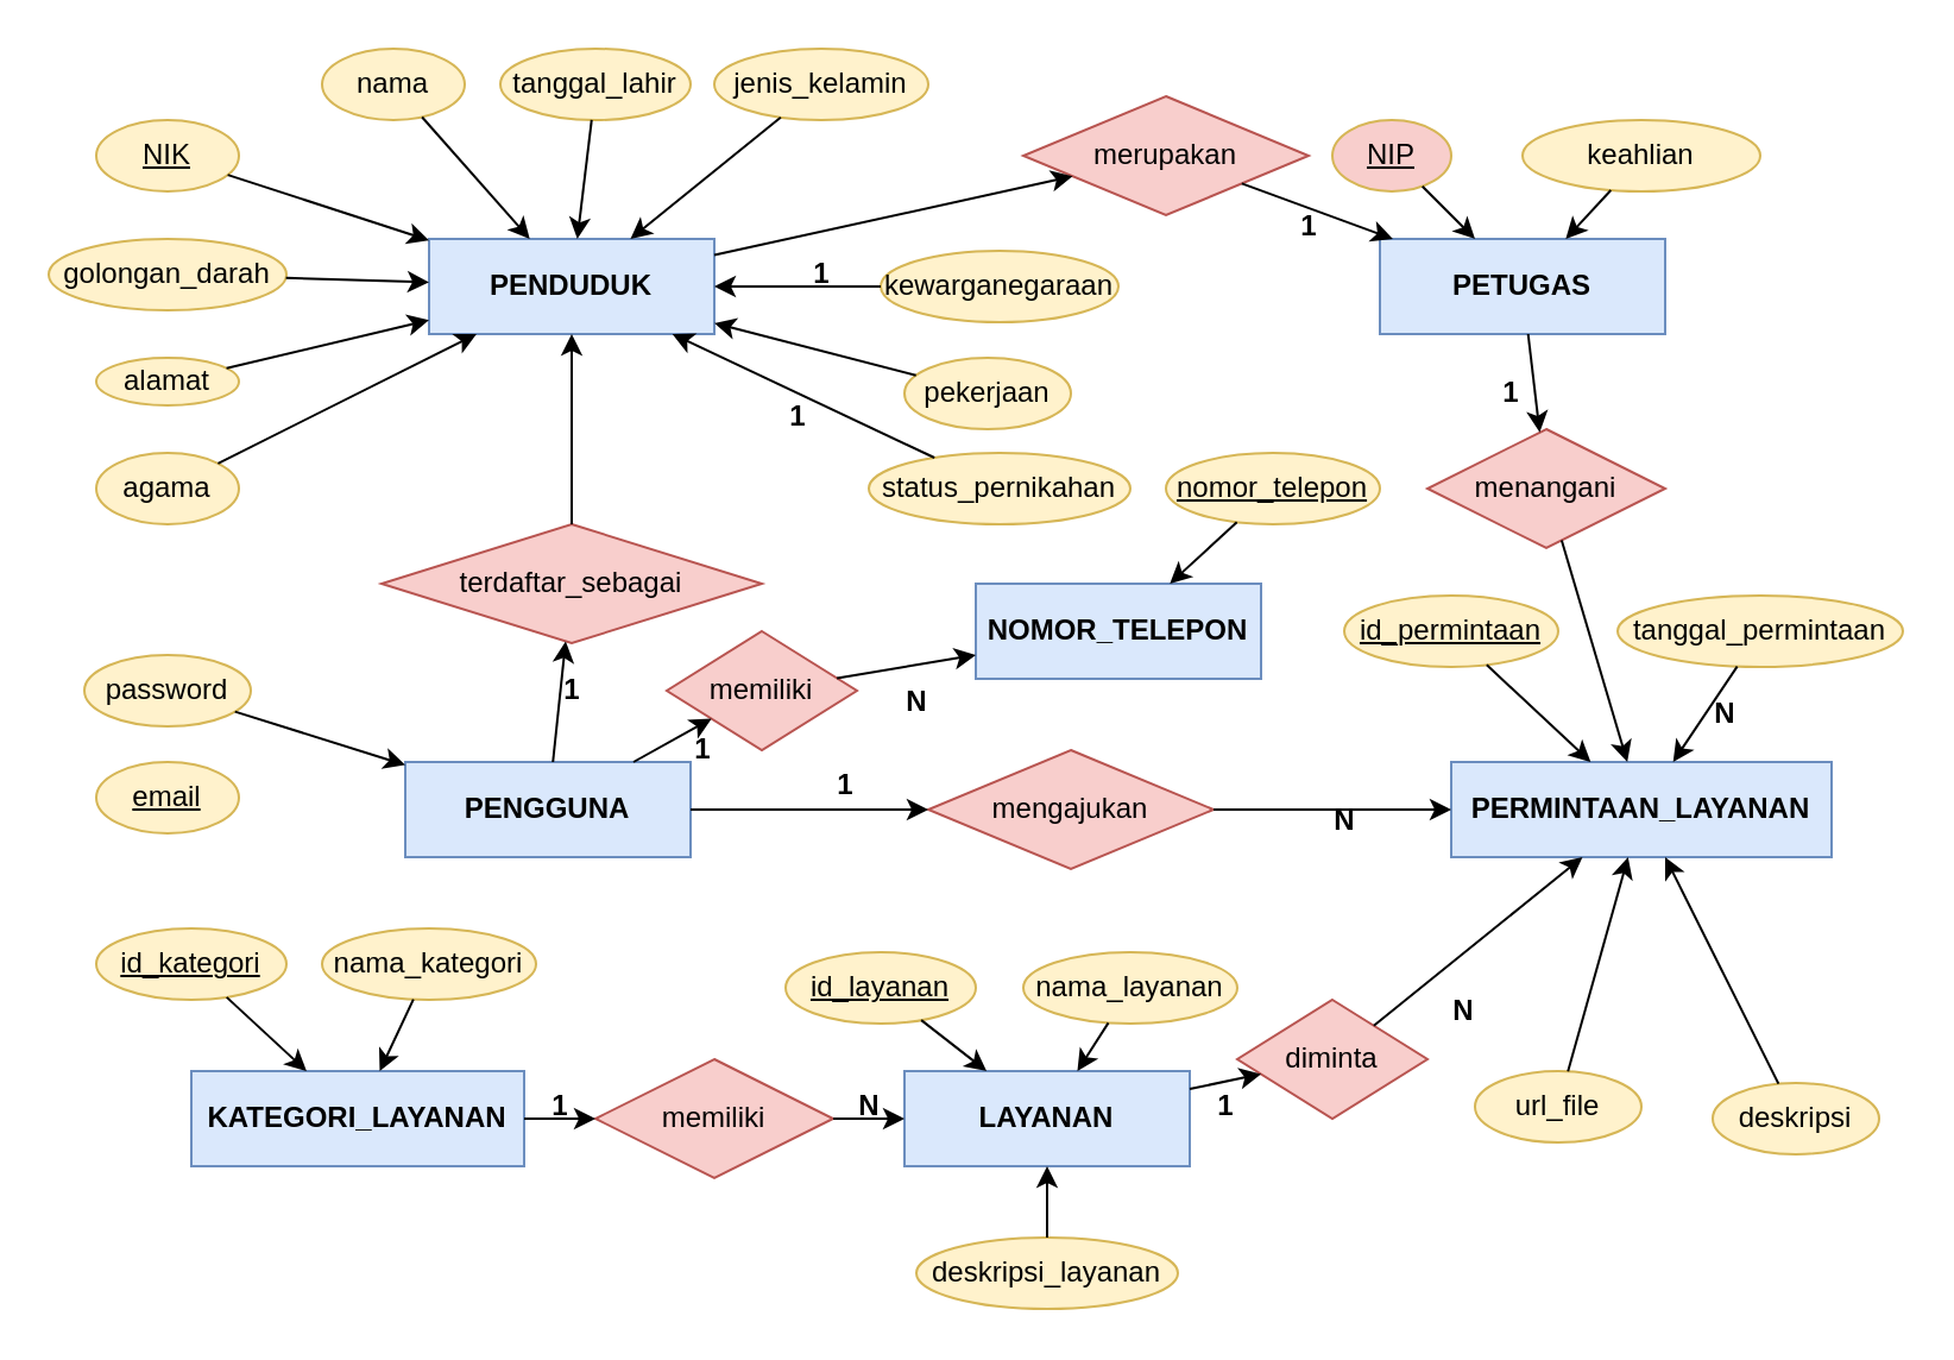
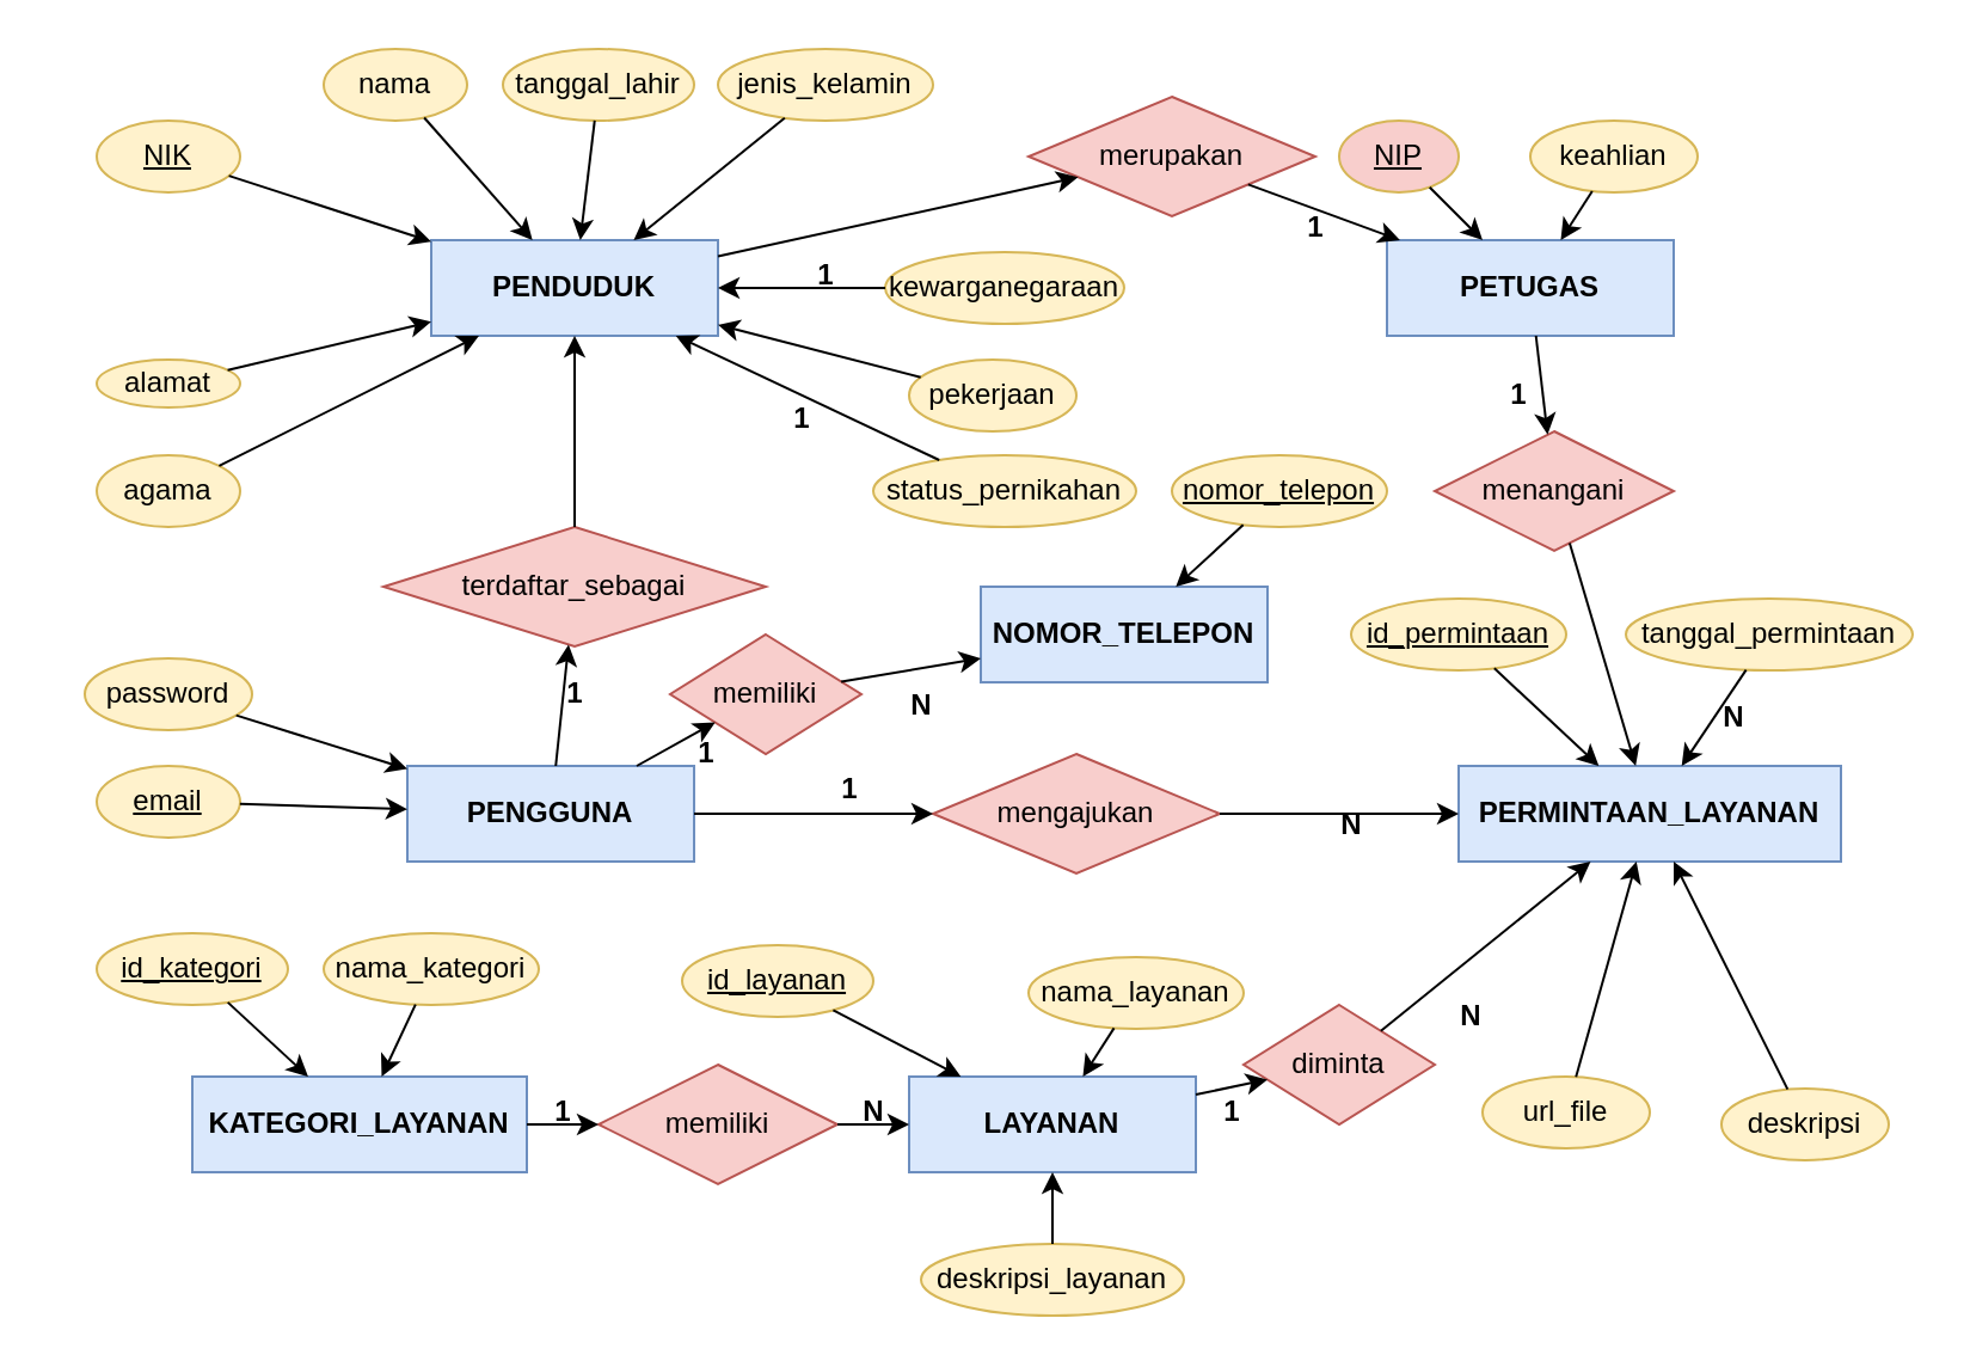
  <mxCell id="0" />
  <mxCell id="1" parent="0" />
  <mxCell id="2" value="PENDUDUK" style="rounded=0;whiteSpace=wrap;html=1;fillColor=#dae8fc;strokeColor=#6c8ebf;fontStyle=1" parent="1" vertex="1"><mxGeometry x="180" y="100" width="120" height="40" as="geometry" /></mxCell>
  <mxCell id="3" value="NIK" style="ellipse;whiteSpace=wrap;html=1;fillColor=#fff2cc;strokeColor=#d6b656;fontStyle=4" parent="1" vertex="1"><mxGeometry x="40" y="50" width="60" height="30" as="geometry" /></mxCell>
  <mxCell id="4" value="nama" style="ellipse;whiteSpace=wrap;html=1;fillColor=#fff2cc;strokeColor=#d6b656;" parent="1" vertex="1"><mxGeometry x="135" y="20" width="60" height="30" as="geometry" /></mxCell>
  <mxCell id="5" value="tanggal_lahir" style="ellipse;whiteSpace=wrap;html=1;fillColor=#fff2cc;strokeColor=#d6b656;" parent="1" vertex="1"><mxGeometry x="210" y="20" width="80" height="30" as="geometry" /></mxCell>
  <mxCell id="6" value="jenis_kelamin" style="ellipse;whiteSpace=wrap;html=1;fillColor=#fff2cc;strokeColor=#d6b656;" parent="1" vertex="1"><mxGeometry x="300" y="20" width="90" height="30" as="geometry" /></mxCell>
  <mxCell id="7" value="alamat" style="ellipse;whiteSpace=wrap;html=1;fillColor=#fff2cc;strokeColor=#d6b656;" parent="1" vertex="1"><mxGeometry x="40" y="150" width="60" height="20" as="geometry" /></mxCell>
  <mxCell id="8" value="agama" style="ellipse;whiteSpace=wrap;html=1;fillColor=#fff2cc;strokeColor=#d6b656;" parent="1" vertex="1"><mxGeometry x="40" y="190" width="60" height="30" as="geometry" /></mxCell>
  <mxCell id="9" value="status_pernikahan" style="ellipse;whiteSpace=wrap;html=1;fillColor=#fff2cc;strokeColor=#d6b656;" parent="1" vertex="1"><mxGeometry x="365" y="190" width="110" height="30" as="geometry" /></mxCell>
  <mxCell id="10" value="pekerjaan" style="ellipse;whiteSpace=wrap;html=1;fillColor=#fff2cc;strokeColor=#d6b656;" parent="1" vertex="1"><mxGeometry x="380" y="150" width="70" height="30" as="geometry" /></mxCell>
  <mxCell id="11" value="kewarganegaraan" style="ellipse;whiteSpace=wrap;html=1;fillColor=#fff2cc;strokeColor=#d6b656;" parent="1" vertex="1"><mxGeometry x="370" y="105" width="100" height="30" as="geometry" /></mxCell>
- <mxCell id="12" value="golongan_darah" style="ellipse;whiteSpace=wrap;html=1;fillColor=#fff2cc;strokeColor=#d6b656;" parent="1" vertex="1"><mxGeometry x="20" y="100" width="100" height="30" as="geometry" /></mxCell>
  <mxCell id="13" value="PENGGUNA" style="rounded=0;whiteSpace=wrap;html=1;fillColor=#dae8fc;strokeColor=#6c8ebf;fontStyle=1" parent="1" vertex="1"><mxGeometry x="170" y="320" width="120" height="40" as="geometry" /></mxCell>
  <mxCell id="14" value="email" style="ellipse;whiteSpace=wrap;html=1;fillColor=#fff2cc;strokeColor=#d6b656;fontStyle=4" parent="1" vertex="1"><mxGeometry x="40" y="320" width="60" height="30" as="geometry" /></mxCell>
  <mxCell id="15" value="password" style="ellipse;whiteSpace=wrap;html=1;fillColor=#fff2cc;strokeColor=#d6b656;" parent="1" vertex="1"><mxGeometry x="35" y="275" width="70" height="30" as="geometry" /></mxCell>
  <mxCell id="16" value="NOMOR_TELEPON" style="rounded=0;whiteSpace=wrap;html=1;fillColor=#dae8fc;strokeColor=#6c8ebf;fontStyle=1" parent="1" vertex="1"><mxGeometry x="410" y="245" width="120" height="40" as="geometry" /></mxCell>
  <mxCell id="17" value="nomor_telepon" style="ellipse;whiteSpace=wrap;html=1;fillColor=#fff2cc;strokeColor=#d6b656;fontStyle=4" parent="1" vertex="1"><mxGeometry x="490" y="190" width="90" height="30" as="geometry" /></mxCell>
  <mxCell id="18" value="PETUGAS" style="rounded=0;whiteSpace=wrap;html=1;fillColor=#dae8fc;strokeColor=#6c8ebf;fontStyle=1" parent="1" vertex="1"><mxGeometry x="580" y="100" width="120" height="40" as="geometry" /></mxCell>
  <mxCell id="19" value="NIP" style="ellipse;whiteSpace=wrap;html=1;fillColor=#f8cecc;strokeColor=#d6b656;fontStyle=4;" parent="1" vertex="1"><mxGeometry x="560" y="50" width="50" height="30" as="geometry" /></mxCell>
- <mxCell id="20" value="keahlian" style="ellipse;whiteSpace=wrap;html=1;fillColor=#fff2cc;strokeColor=#d6b656;" parent="1" vertex="1"><mxGeometry x="640" y="50" width="100" height="30" as="geometry" /></mxCell>
+ <mxCell id="20" value="keahlian" style="ellipse;whiteSpace=wrap;html=1;fillColor=#fff2cc;strokeColor=#d6b656;" parent="1" vertex="1"><mxGeometry x="640" y="50" width="70" height="30" as="geometry" /></mxCell>
  <mxCell id="21" value="KATEGORI_LAYANAN" style="rounded=0;whiteSpace=wrap;html=1;fillColor=#dae8fc;strokeColor=#6c8ebf;fontStyle=1" parent="1" vertex="1"><mxGeometry x="80" y="450" width="140" height="40" as="geometry" /></mxCell>
  <mxCell id="22" value="id_kategori" style="ellipse;whiteSpace=wrap;html=1;fillColor=#fff2cc;strokeColor=#d6b656;fontStyle=4" parent="1" vertex="1"><mxGeometry x="40" y="390" width="80" height="30" as="geometry" /></mxCell>
  <mxCell id="23" value="nama_kategori" style="ellipse;whiteSpace=wrap;html=1;fillColor=#fff2cc;strokeColor=#d6b656;" parent="1" vertex="1"><mxGeometry x="135" y="390" width="90" height="30" as="geometry" /></mxCell>
  <mxCell id="24" value="LAYANAN" style="rounded=0;whiteSpace=wrap;html=1;fillColor=#dae8fc;strokeColor=#6c8ebf;fontStyle=1" parent="1" vertex="1"><mxGeometry x="380" y="450" width="120" height="40" as="geometry" /></mxCell>
- <mxCell id="25" value="id_layanan" style="ellipse;whiteSpace=wrap;html=1;fillColor=#fff2cc;strokeColor=#d6b656;fontStyle=4" parent="1" vertex="1"><mxGeometry x="330" y="400" width="80" height="30" as="geometry" /></mxCell>
+ <mxCell id="25" value="id_layanan" style="ellipse;whiteSpace=wrap;html=1;fillColor=#fff2cc;strokeColor=#d6b656;fontStyle=4" parent="1" vertex="1"><mxGeometry x="285" y="395" width="80" height="30" as="geometry" /></mxCell>
  <mxCell id="26" value="nama_layanan" style="ellipse;whiteSpace=wrap;html=1;fillColor=#fff2cc;strokeColor=#d6b656;" parent="1" vertex="1"><mxGeometry x="430" y="400" width="90" height="30" as="geometry" /></mxCell>
  <mxCell id="27" value="deskripsi_layanan" style="ellipse;whiteSpace=wrap;html=1;fillColor=#fff2cc;strokeColor=#d6b656;" parent="1" vertex="1"><mxGeometry x="385" y="520" width="110" height="30" as="geometry" /></mxCell>
  <mxCell id="28" value="PERMINTAAN_LAYANAN" style="rounded=0;whiteSpace=wrap;html=1;fillColor=#dae8fc;strokeColor=#6c8ebf;fontStyle=1" parent="1" vertex="1"><mxGeometry x="610" y="320" width="160" height="40" as="geometry" /></mxCell>
  <mxCell id="29" value="id_permintaan" style="ellipse;whiteSpace=wrap;html=1;fillColor=#fff2cc;strokeColor=#d6b656;fontStyle=4" parent="1" vertex="1"><mxGeometry x="565" y="250" width="90" height="30" as="geometry" /></mxCell>
  <mxCell id="30" value="tanggal_permintaan" style="ellipse;whiteSpace=wrap;html=1;fillColor=#fff2cc;strokeColor=#d6b656;" parent="1" vertex="1"><mxGeometry x="680" y="250" width="120" height="30" as="geometry" /></mxCell>
  <mxCell id="31" value="url_file" style="ellipse;whiteSpace=wrap;html=1;fillColor=#fff2cc;strokeColor=#d6b656;" parent="1" vertex="1"><mxGeometry x="620" y="450" width="70" height="30" as="geometry" /></mxCell>
  <mxCell id="32" value="deskripsi" style="ellipse;whiteSpace=wrap;html=1;fillColor=#fff2cc;strokeColor=#d6b656;" parent="1" vertex="1"><mxGeometry x="720" y="455" width="70" height="30" as="geometry" /></mxCell>
  <mxCell id="33" value="terdaftar_sebagai" style="rhombus;whiteSpace=wrap;html=1;fillColor=#f8cecc;strokeColor=#b85450;" parent="1" vertex="1"><mxGeometry x="160" y="220" width="160" height="50" as="geometry" /></mxCell>
  <mxCell id="34" value="merupakan" style="rhombus;whiteSpace=wrap;html=1;fillColor=#f8cecc;strokeColor=#b85450;" parent="1" vertex="1"><mxGeometry x="430" y="40" width="120" height="50" as="geometry" /></mxCell>
  <mxCell id="35" value="memiliki" style="rhombus;whiteSpace=wrap;html=1;fillColor=#f8cecc;strokeColor=#b85450;" parent="1" vertex="1"><mxGeometry x="280" y="265" width="80" height="50" as="geometry" /></mxCell>
  <mxCell id="36" value="memiliki" style="rhombus;whiteSpace=wrap;html=1;fillColor=#f8cecc;strokeColor=#b85450;" parent="1" vertex="1"><mxGeometry x="250" y="445" width="100" height="50" as="geometry" /></mxCell>
  <mxCell id="37" value="mengajukan" style="rhombus;whiteSpace=wrap;html=1;fillColor=#f8cecc;strokeColor=#b85450;" parent="1" vertex="1"><mxGeometry x="390" y="315" width="120" height="50" as="geometry" /></mxCell>
  <mxCell id="38" value="diminta" style="rhombus;whiteSpace=wrap;html=1;fillColor=#f8cecc;strokeColor=#b85450;" parent="1" vertex="1"><mxGeometry x="520" y="420" width="80" height="50" as="geometry" /></mxCell>
  <mxCell id="39" value="menangani" style="rhombus;whiteSpace=wrap;html=1;fillColor=#f8cecc;strokeColor=#b85450;" parent="1" vertex="1"><mxGeometry x="600" y="180" width="100" height="50" as="geometry" /></mxCell>
  <mxCell id="40" parent="1" source="3" target="2" edge="1"><mxGeometry relative="1" as="geometry" /></mxCell>
  <mxCell id="41" parent="1" source="4" target="2" edge="1"><mxGeometry relative="1" as="geometry" /></mxCell>
  <mxCell id="42" parent="1" source="5" target="2" edge="1"><mxGeometry relative="1" as="geometry" /></mxCell>
  <mxCell id="43" parent="1" source="6" target="2" edge="1"><mxGeometry relative="1" as="geometry" /></mxCell>
  <mxCell id="44" parent="1" source="7" target="2" edge="1"><mxGeometry relative="1" as="geometry" /></mxCell>
  <mxCell id="45" parent="1" source="8" target="2" edge="1"><mxGeometry relative="1" as="geometry" /></mxCell>
  <mxCell id="46" parent="1" source="9" target="2" edge="1"><mxGeometry relative="1" as="geometry" /></mxCell>
  <mxCell id="47" parent="1" source="10" target="2" edge="1"><mxGeometry relative="1" as="geometry" /></mxCell>
  <mxCell id="48" parent="1" source="11" target="2" edge="1"><mxGeometry relative="1" as="geometry" /></mxCell>
- <mxCell id="49" parent="1" source="12" target="2" edge="1"><mxGeometry relative="1" as="geometry" /></mxCell>
+ <mxCell id="50" parent="1" source="14" target="13" edge="1"><mxGeometry relative="1" as="geometry" /></mxCell>
  <mxCell id="51" parent="1" source="15" target="13" edge="1"><mxGeometry relative="1" as="geometry" /></mxCell>
  <mxCell id="52" parent="1" source="17" target="16" edge="1"><mxGeometry relative="1" as="geometry" /></mxCell>
  <mxCell id="53" parent="1" source="19" target="18" edge="1"><mxGeometry relative="1" as="geometry" /></mxCell>
  <mxCell id="54" parent="1" source="20" target="18" edge="1"><mxGeometry relative="1" as="geometry" /></mxCell>
  <mxCell id="55" parent="1" source="22" target="21" edge="1"><mxGeometry relative="1" as="geometry" /></mxCell>
  <mxCell id="56" parent="1" source="23" target="21" edge="1"><mxGeometry relative="1" as="geometry" /></mxCell>
  <mxCell id="57" parent="1" source="25" target="24" edge="1"><mxGeometry relative="1" as="geometry" /></mxCell>
  <mxCell id="58" parent="1" source="26" target="24" edge="1"><mxGeometry relative="1" as="geometry" /></mxCell>
  <mxCell id="59" parent="1" source="27" target="24" edge="1"><mxGeometry relative="1" as="geometry" /></mxCell>
  <mxCell id="60" parent="1" source="29" target="28" edge="1"><mxGeometry relative="1" as="geometry" /></mxCell>
  <mxCell id="61" parent="1" source="30" target="28" edge="1"><mxGeometry relative="1" as="geometry" /></mxCell>
  <mxCell id="62" parent="1" source="31" target="28" edge="1"><mxGeometry relative="1" as="geometry" /></mxCell>
  <mxCell id="63" parent="1" source="32" target="28" edge="1"><mxGeometry relative="1" as="geometry" /></mxCell>
  <mxCell id="64" parent="1" source="13" target="33" edge="1"><mxGeometry relative="1" as="geometry" /></mxCell>
  <mxCell id="65" parent="1" source="33" target="2" edge="1"><mxGeometry relative="1" as="geometry" /></mxCell>
  <mxCell id="66" parent="1" source="2" target="34" edge="1"><mxGeometry relative="1" as="geometry" /></mxCell>
  <mxCell id="67" parent="1" source="34" target="18" edge="1"><mxGeometry relative="1" as="geometry" /></mxCell>
  <mxCell id="68" parent="1" source="13" target="35" edge="1"><mxGeometry relative="1" as="geometry" /></mxCell>
  <mxCell id="69" parent="1" source="35" target="16" edge="1"><mxGeometry relative="1" as="geometry" /></mxCell>
  <mxCell id="70" parent="1" source="21" target="36" edge="1"><mxGeometry relative="1" as="geometry" /></mxCell>
  <mxCell id="71" parent="1" source="36" target="24" edge="1"><mxGeometry relative="1" as="geometry" /></mxCell>
  <mxCell id="72" parent="1" source="13" target="37" edge="1"><mxGeometry relative="1" as="geometry" /></mxCell>
  <mxCell id="73" parent="1" source="37" target="28" edge="1"><mxGeometry relative="1" as="geometry" /></mxCell>
  <mxCell id="74" parent="1" source="24" target="38" edge="1"><mxGeometry relative="1" as="geometry" /></mxCell>
  <mxCell id="75" parent="1" source="38" target="28" edge="1"><mxGeometry relative="1" as="geometry" /></mxCell>
  <mxCell id="76" parent="1" source="18" target="39" edge="1"><mxGeometry relative="1" as="geometry" /></mxCell>
  <mxCell id="77" parent="1" source="39" target="28" edge="1"><mxGeometry relative="1" as="geometry" /></mxCell>
  <mxCell id="78" value="1" style="text;html=1;align=center;verticalAlign=middle;resizable=0;points=[];autosize=1;strokeColor=none;fillColor=none;fontStyle=1" parent="1" vertex="1"><mxGeometry x="320" y="160" width="30" height="30" as="geometry" /></mxCell>
  <mxCell id="79" value="1" style="text;html=1;align=center;verticalAlign=middle;resizable=0;points=[];autosize=1;strokeColor=none;fillColor=none;fontStyle=1" parent="1" vertex="1"><mxGeometry x="225" y="275" width="30" height="30" as="geometry" /></mxCell>
  <mxCell id="80" value="1" style="text;html=1;align=center;verticalAlign=middle;resizable=0;points=[];autosize=1;strokeColor=none;fillColor=none;fontStyle=1" parent="1" vertex="1"><mxGeometry x="330" y="100" width="30" height="30" as="geometry" /></mxCell>
  <mxCell id="81" value="1" style="text;html=1;align=center;verticalAlign=middle;resizable=0;points=[];autosize=1;strokeColor=none;fillColor=none;fontStyle=1" parent="1" vertex="1"><mxGeometry x="535" y="80" width="30" height="30" as="geometry" /></mxCell>
  <mxCell id="82" value="1" style="text;html=1;align=center;verticalAlign=middle;resizable=0;points=[];autosize=1;strokeColor=none;fillColor=none;fontStyle=1" parent="1" vertex="1"><mxGeometry x="280" y="300" width="30" height="30" as="geometry" /></mxCell>
  <mxCell id="83" value="N" style="text;html=1;align=center;verticalAlign=middle;resizable=0;points=[];autosize=1;strokeColor=none;fillColor=none;fontStyle=1" parent="1" vertex="1"><mxGeometry x="370" y="280" width="30" height="30" as="geometry" /></mxCell>
  <mxCell id="84" value="1" style="text;html=1;align=center;verticalAlign=middle;resizable=0;points=[];autosize=1;strokeColor=none;fillColor=none;fontStyle=1" parent="1" vertex="1"><mxGeometry x="220" y="450" width="30" height="30" as="geometry" /></mxCell>
  <mxCell id="85" value="N" style="text;html=1;align=center;verticalAlign=middle;resizable=0;points=[];autosize=1;strokeColor=none;fillColor=none;fontStyle=1" parent="1" vertex="1"><mxGeometry x="350" y="450" width="30" height="30" as="geometry" /></mxCell>
  <mxCell id="86" value="1" style="text;html=1;align=center;verticalAlign=middle;resizable=0;points=[];autosize=1;strokeColor=none;fillColor=none;fontStyle=1" parent="1" vertex="1"><mxGeometry x="340" y="315" width="30" height="30" as="geometry" /></mxCell>
  <mxCell id="87" value="N" style="text;html=1;align=center;verticalAlign=middle;resizable=0;points=[];autosize=1;strokeColor=none;fillColor=none;fontStyle=1" parent="1" vertex="1"><mxGeometry x="550" y="330" width="30" height="30" as="geometry" /></mxCell>
  <mxCell id="88" value="1" style="text;html=1;align=center;verticalAlign=middle;resizable=0;points=[];autosize=1;strokeColor=none;fillColor=none;fontStyle=1" parent="1" vertex="1"><mxGeometry x="500" y="450" width="30" height="30" as="geometry" /></mxCell>
  <mxCell id="89" value="N" style="text;html=1;align=center;verticalAlign=middle;resizable=0;points=[];autosize=1;strokeColor=none;fillColor=none;fontStyle=1" parent="1" vertex="1"><mxGeometry x="600" y="410" width="30" height="30" as="geometry" /></mxCell>
  <mxCell id="90" value="1" style="text;html=1;align=center;verticalAlign=middle;resizable=0;points=[];autosize=1;strokeColor=none;fillColor=none;fontStyle=1" parent="1" vertex="1"><mxGeometry x="620" y="150" width="30" height="30" as="geometry" /></mxCell>
  <mxCell id="91" value="N" style="text;html=1;align=center;verticalAlign=middle;resizable=0;points=[];autosize=1;strokeColor=none;fillColor=none;fontStyle=1" parent="1" vertex="1"><mxGeometry x="710" y="285" width="30" height="30" as="geometry" /></mxCell>
